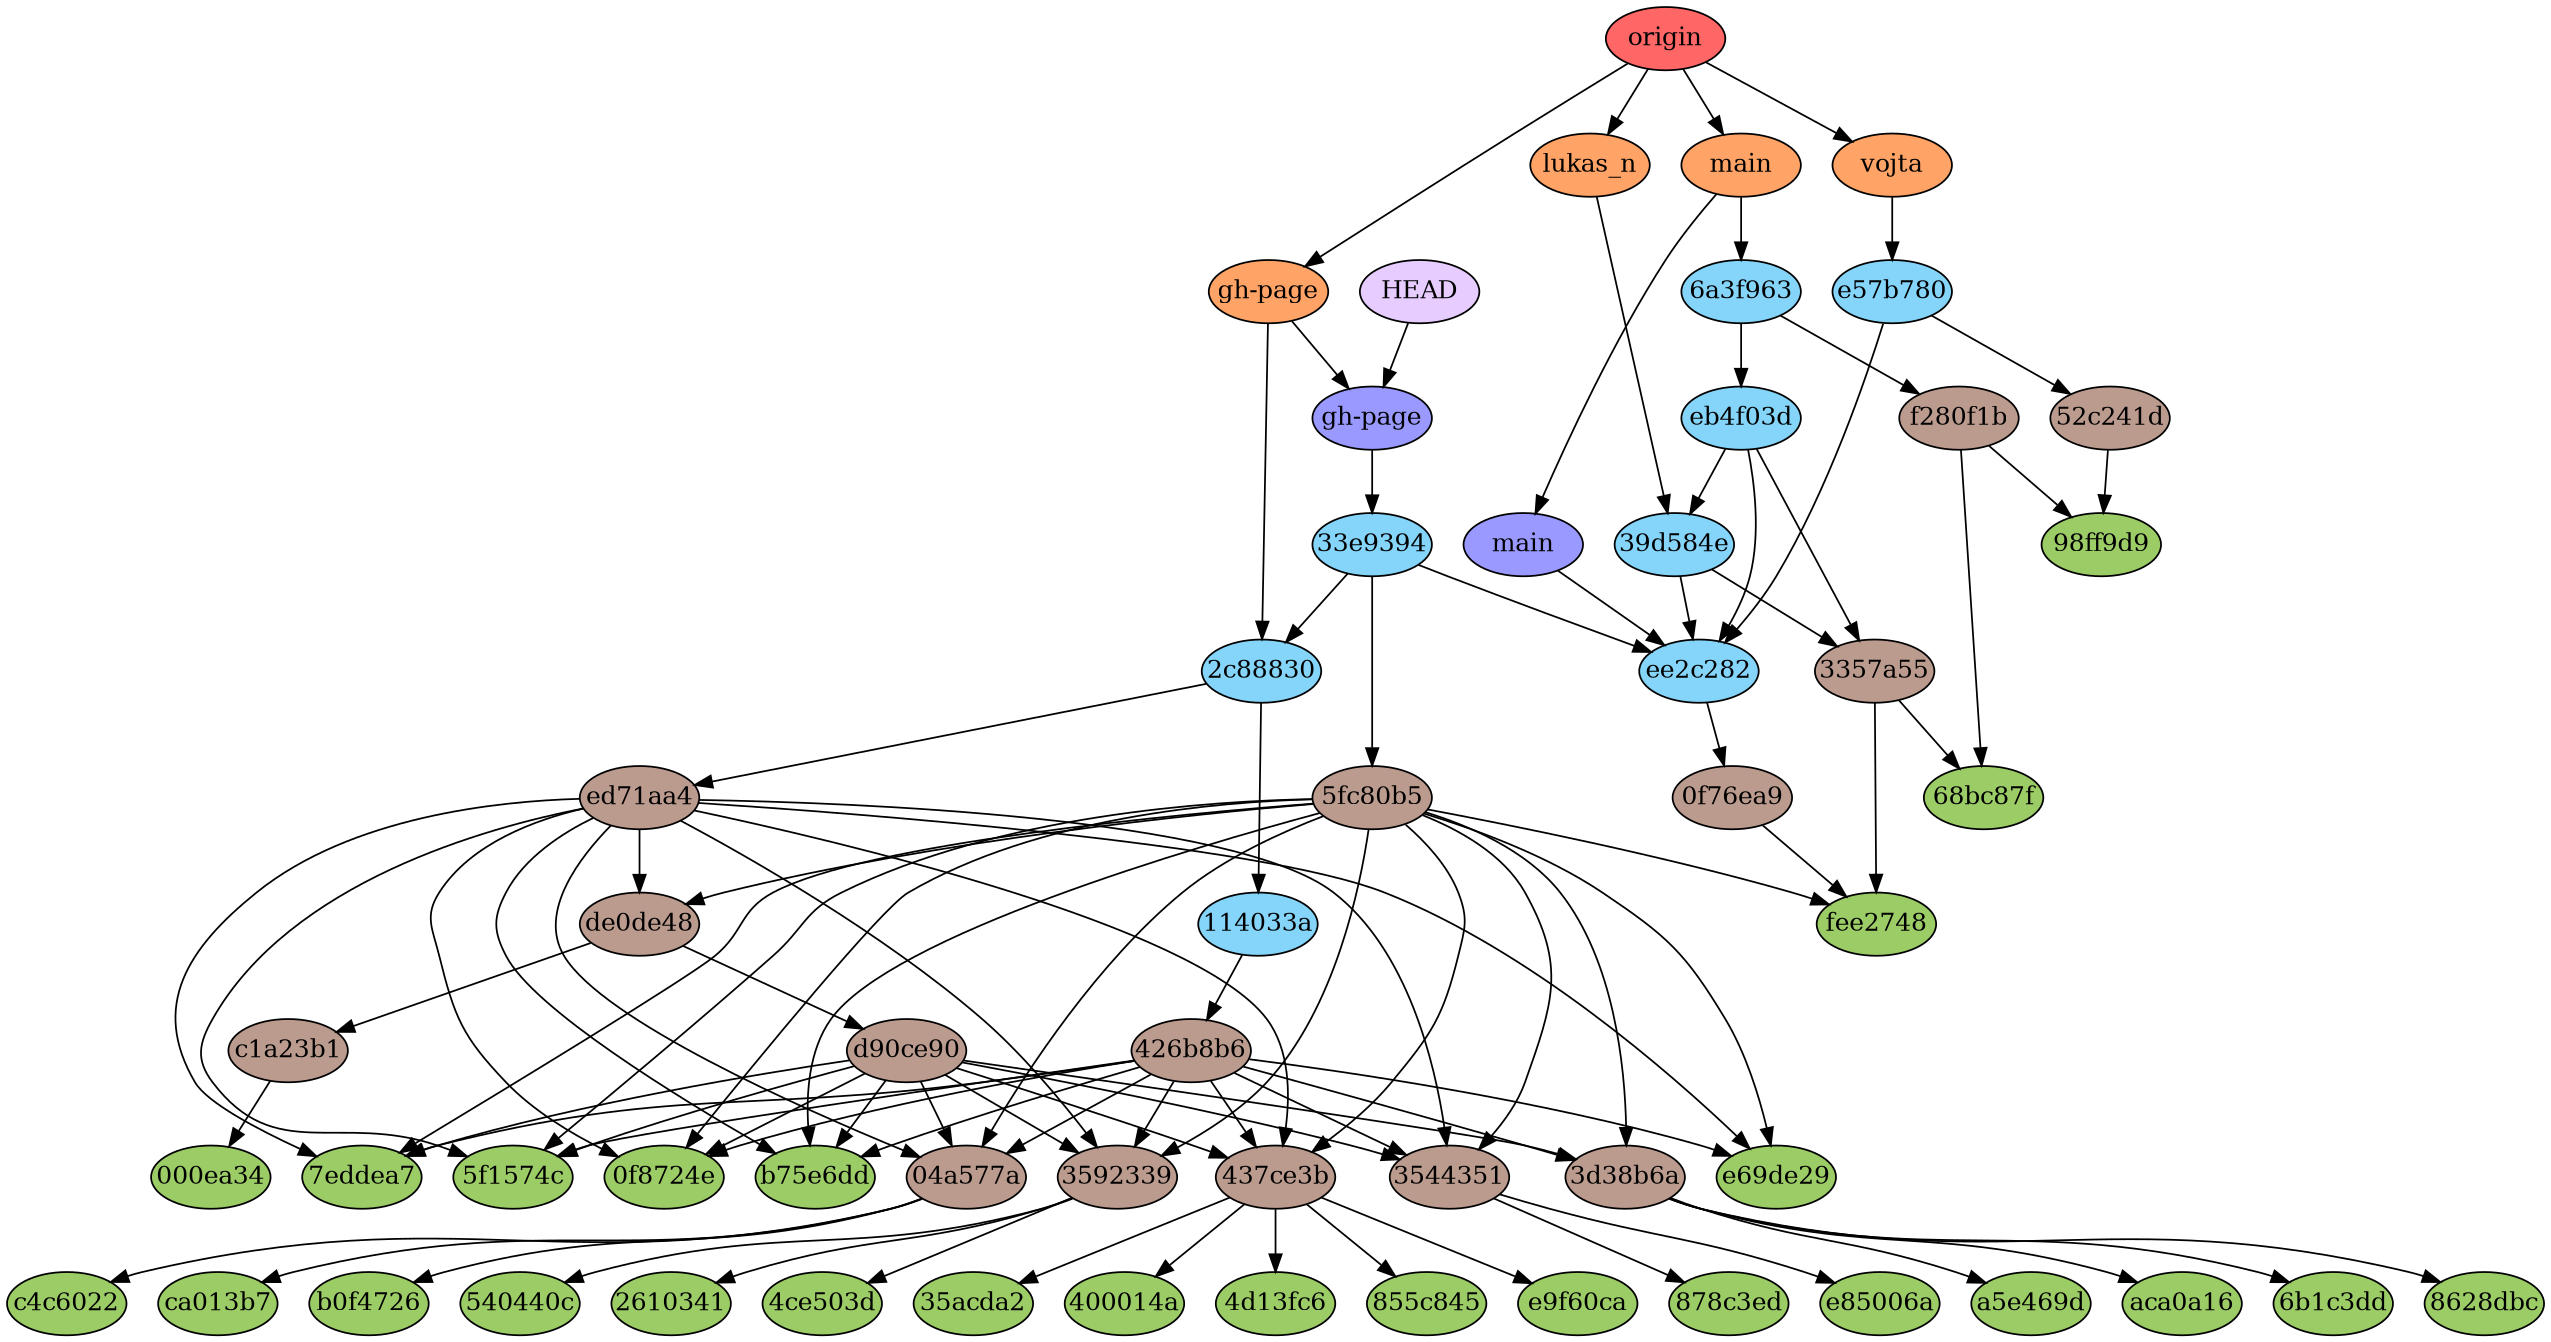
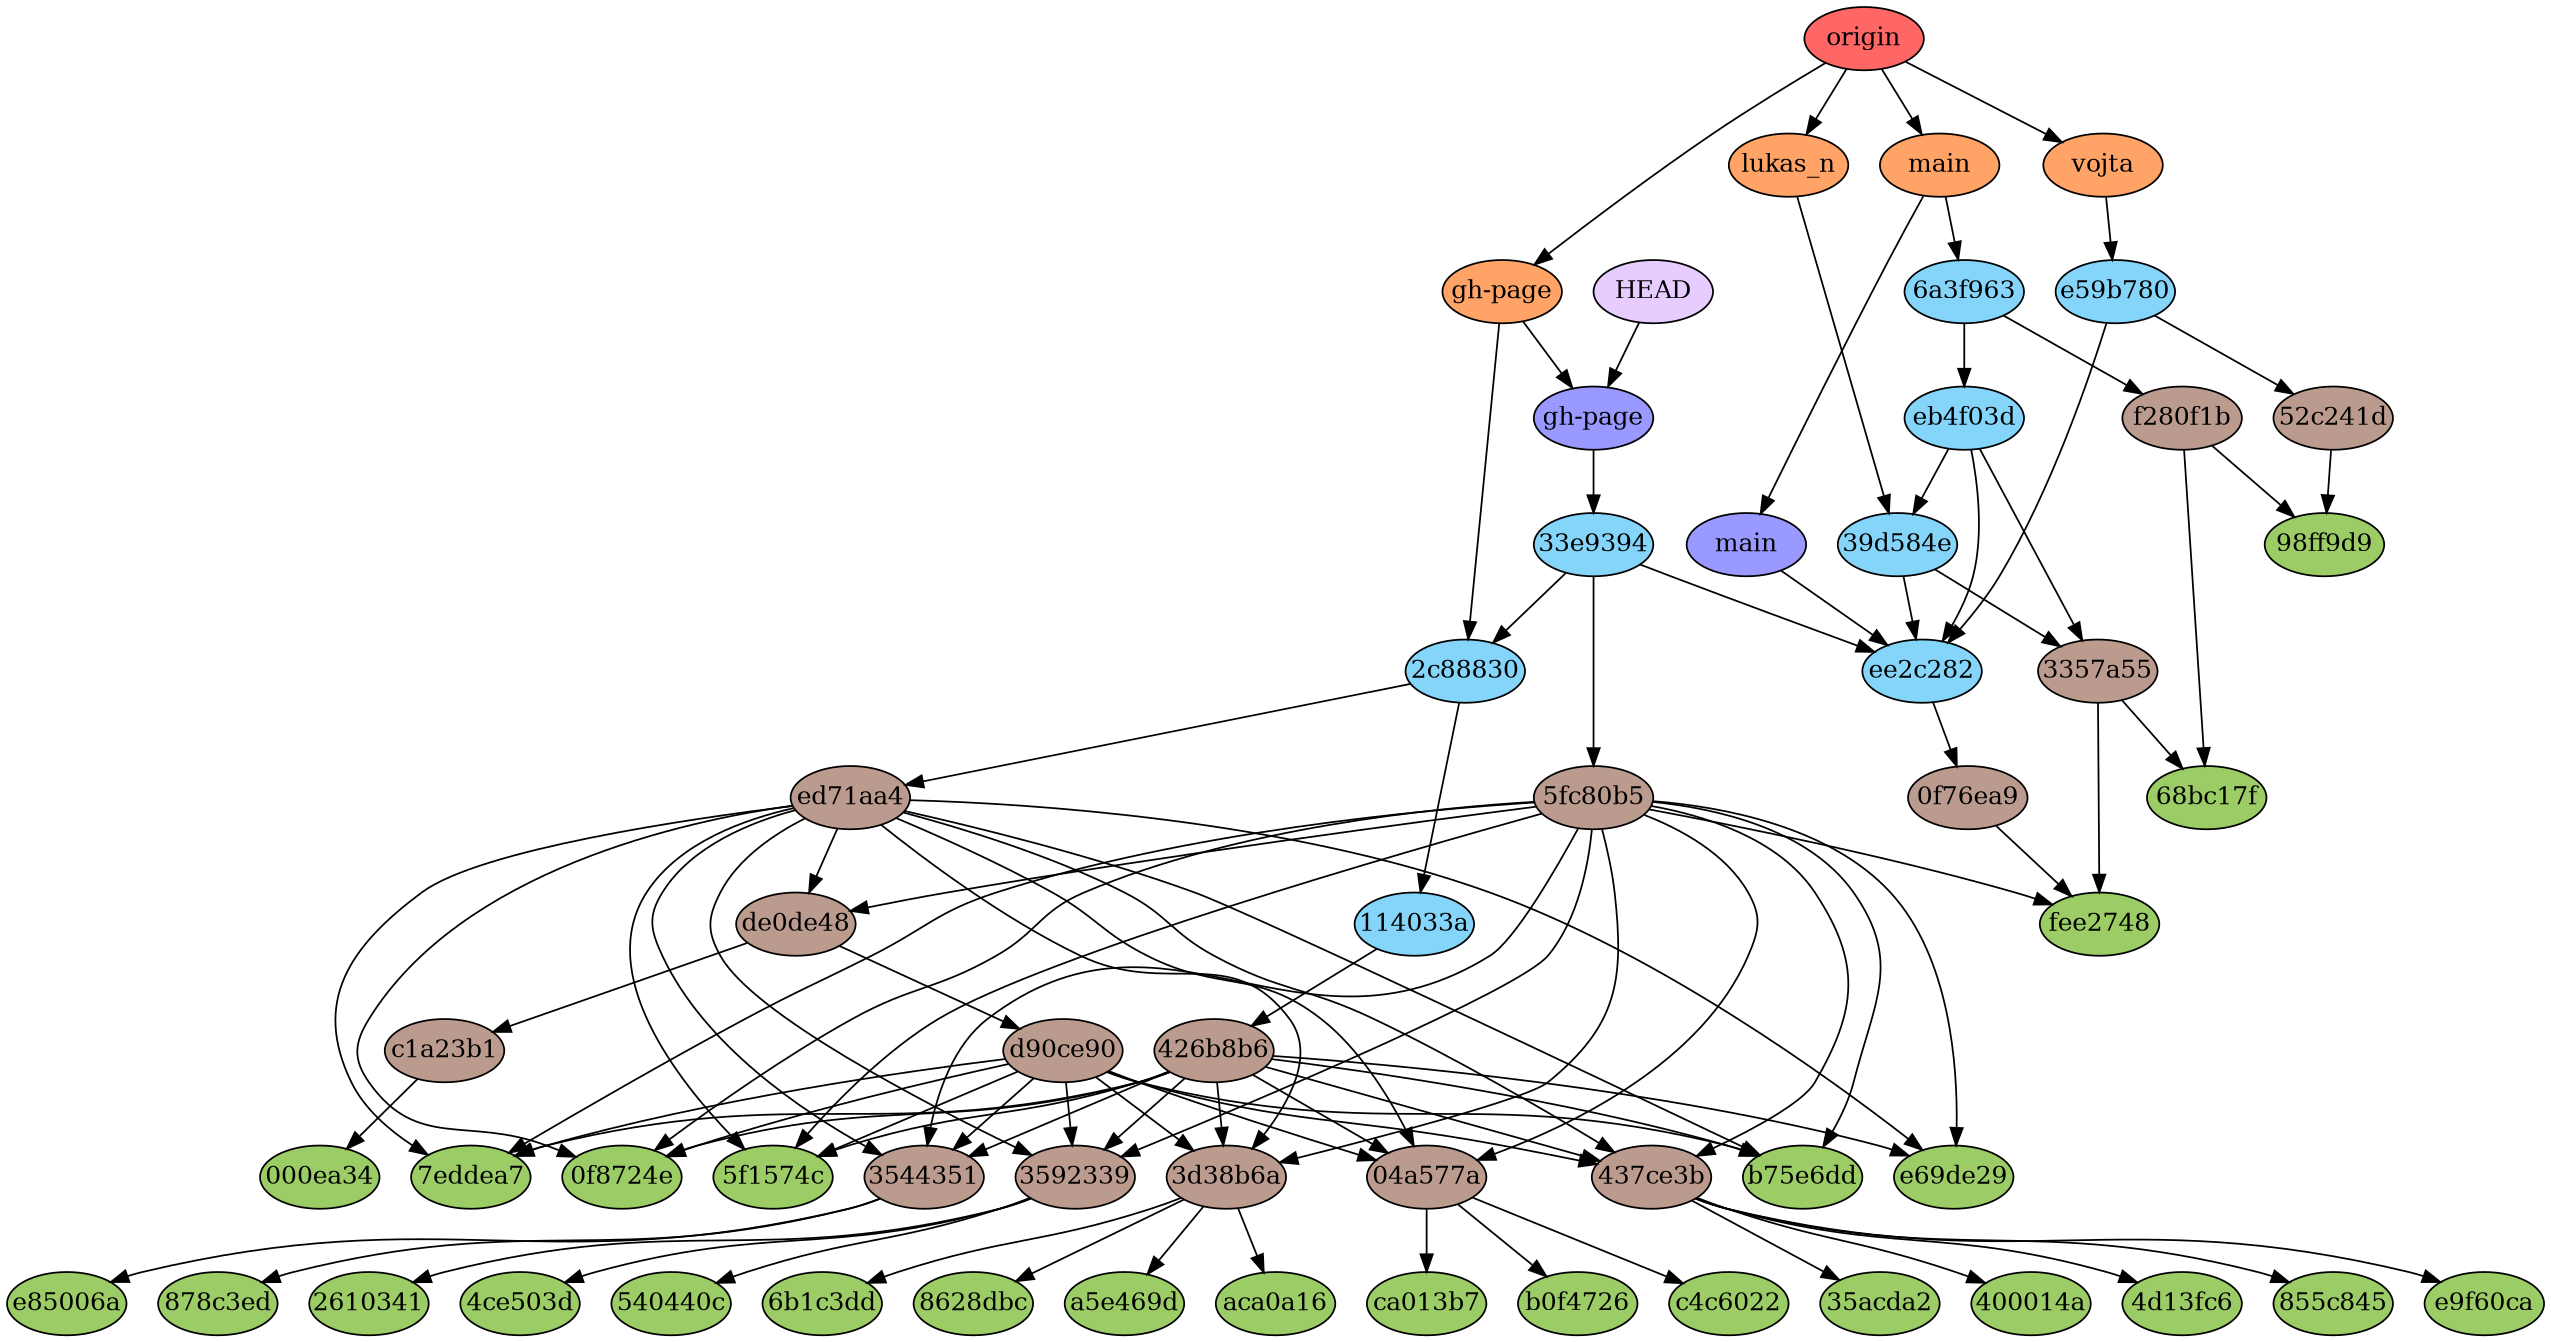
  digraph {
    node [fillcolor="#9ccc66" fixedsize=true style=filled]
    n1 [label="000ea34" width=0.95]
    n2 [label="0f8724e" width=0.95]
    n3 [label=2610341 width=0.95]
    n4 [label="35acda2" width=0.95]
    n5 [label="400014a" width=0.95]
    n6 [label="4ce503d" width=0.95]
    n7 [label="4d13fc6" width=0.95]
    n8 [label="540440c" width=0.95]
    n9 [label="5f1574c" width=0.95]
-   n10 [label="68bc87f" width=0.95]
+   n10 [label="68bc17f" width=0.95]
    n11 [label="6b1c3dd" width=0.95]
    n12 [label="7eddea7" width=0.95]
    n13 [label="855c845" width=0.95]
    n14 [label="8628dbc" width=0.95]
    n15 [label="878c3ed" width=0.95]
    n16 [label="98ff9d9" width=0.95]
    n17 [label=a5e469d width=0.95]
    n18 [label=aca0a16 width=0.95]
    n19 [label=b0f4726 width=0.95]
    n20 [label=b75e6dd width=0.95]
    n21 [label=c4c6022 width=0.95]
    n22 [label=ca013b7 width=0.95]
    n23 [label=e69de29 width=0.95]
    n24 [label=e85006a width=0.95]
    n25 [label=e9f60ca width=0.95]
    n26 [label=fee2748 width=0.95]
    n27 [fillcolor="#bc9b8f" label="04a577a" width=0.95]
    n28 [fillcolor="#bc9b8f" label="0f76ea9" width=0.95]
    n29 [fillcolor="#bc9b8f" label="3357a55" width=0.95]
    n30 [fillcolor="#bc9b8f" label=3544351 width=0.95]
    n31 [fillcolor="#bc9b8f" label=3592339 width=0.95]
    n32 [fillcolor="#bc9b8f" label="3d38b6a" width=0.95]
    n33 [fillcolor="#bc9b8f" label="426b8b6" width=0.95]
    n34 [fillcolor="#bc9b8f" label="437ce3b" width=0.95]
    n35 [fillcolor="#bc9b8f" label="52c241d" width=0.95]
    n36 [fillcolor="#bc9b8f" label="5fc80b5" width=0.95]
    n37 [fillcolor="#bc9b8f" label=de0de48 width=0.95]
    n38 [fillcolor="#bc9b8f" label=c1a23b1 width=0.95]
    n39 [fillcolor="#bc9b8f" label=d90ce90 width=0.95]
    n40 [fillcolor="#bc9b8f" label=ed71aa4 width=0.95]
    n41 [fillcolor="#bc9b8f" label=f280f1b width=0.95]
    n42 [fillcolor="#85d5fa" label="114033a" width=0.95]
    n43 [fillcolor="#85d5fa" label="2c88830" width=0.95]
    n44 [fillcolor="#85d5fa" label="33e9394" width=0.95]
    n45 [fillcolor="#85d5fa" label=ee2c282 width=0.95]
    n46 [fillcolor="#85d5fa" label="39d584e" width=0.95]
    n47 [fillcolor="#85d5fa" label="6a3f963" width=0.95]
    n48 [fillcolor="#85d5fa" label=eb4f03d width=0.95]
-   n49 [fillcolor="#85d5fa" label=e57b780 width=0.95]
+   n49 [fillcolor="#85d5fa" label=e59b780 width=0.95]
    n50 [fillcolor="#9999ff" label="gh-page" width=0.95]
    n51 [fillcolor="#9999ff" label=main width=0.95]
    n52 [fillcolor="#e6ccff" label=HEAD width=0.95]
    n53 [fillcolor="#ffa366" label="gh-page" width=0.95]
    n54 [fillcolor="#ffa366" label=lukas_n width=0.95]
    n55 [fillcolor="#ffa366" label=main width=0.95]
    n56 [fillcolor="#ffa366" label=vojta width=0.95]
    n57 [fillcolor="#ff6666" label=origin width=0.95]
    n27 -> n19
    n27 -> n21
    n27 -> n22
    n28 -> n26
    n29 -> n10
    n29 -> n26
    n30 -> n15
    n30 -> n24
    n31 -> n3
    n31 -> n6
    n31 -> n8
    n32 -> n11
    n32 -> n14
    n32 -> n17
    n32 -> n18
    n33 -> n2
    n33 -> n9
    n33 -> n12
    n33 -> n20
    n33 -> n23
    n33 -> n27
    n33 -> n30
    n33 -> n31
    n33 -> n32
    n33 -> n34
    n34 -> n4
    n34 -> n5
    n34 -> n7
    n34 -> n13
    n34 -> n25
    n35 -> n16
    n36 -> n2
    n36 -> n9
    n36 -> n12
    n36 -> n20
    n36 -> n23
    n36 -> n26
    n36 -> n27
    n36 -> n30
    n36 -> n31
    n36 -> n32
    n36 -> n34
    n36 -> n37
    n37 -> n38
    n37 -> n39
    n38 -> n1
    n39 -> n2
    n39 -> n9
    n39 -> n12
    n39 -> n20
    n39 -> n27
    n39 -> n30
    n39 -> n31
    n39 -> n32
    n39 -> n34
    n40 -> n2
    n40 -> n9
    n40 -> n12
    n40 -> n20
    n40 -> n23
    n40 -> n27
    n40 -> n30
    n40 -> n31
+   n40 -> n32
    n40 -> n34
    n40 -> n37
    n41 -> n10
    n41 -> n16
    n42 -> n33
    n43 -> n40
    n43 -> n42
    n44 -> n36
    n44 -> n43
    n44 -> n45
    n45 -> n28
    n46 -> n29
    n46 -> n45
    n47 -> n41
    n47 -> n48
    n48 -> n29
    n48 -> n45
    n48 -> n46
    n49 -> n35
    n49 -> n45
    n50 -> n44
    n51 -> n45
    n52 -> n50
    n53 -> n43
    n53 -> n50
    n54 -> n46
    n55 -> n47
    n55 -> n51
    n56 -> n49
    n57 -> n53
    n57 -> n54
    n57 -> n55
    n57 -> n56
  }
